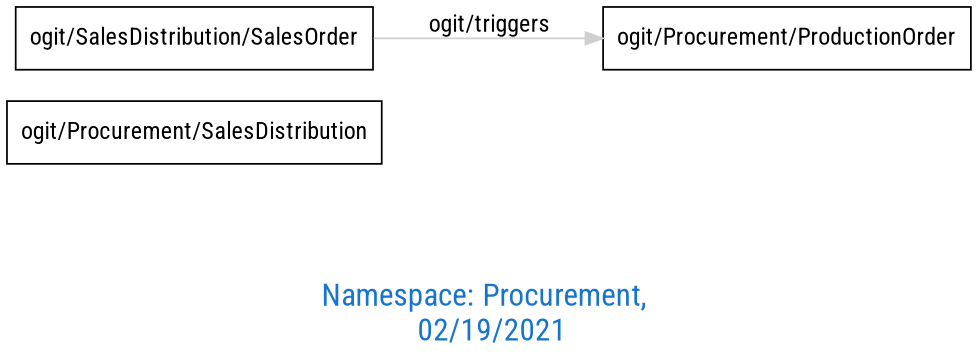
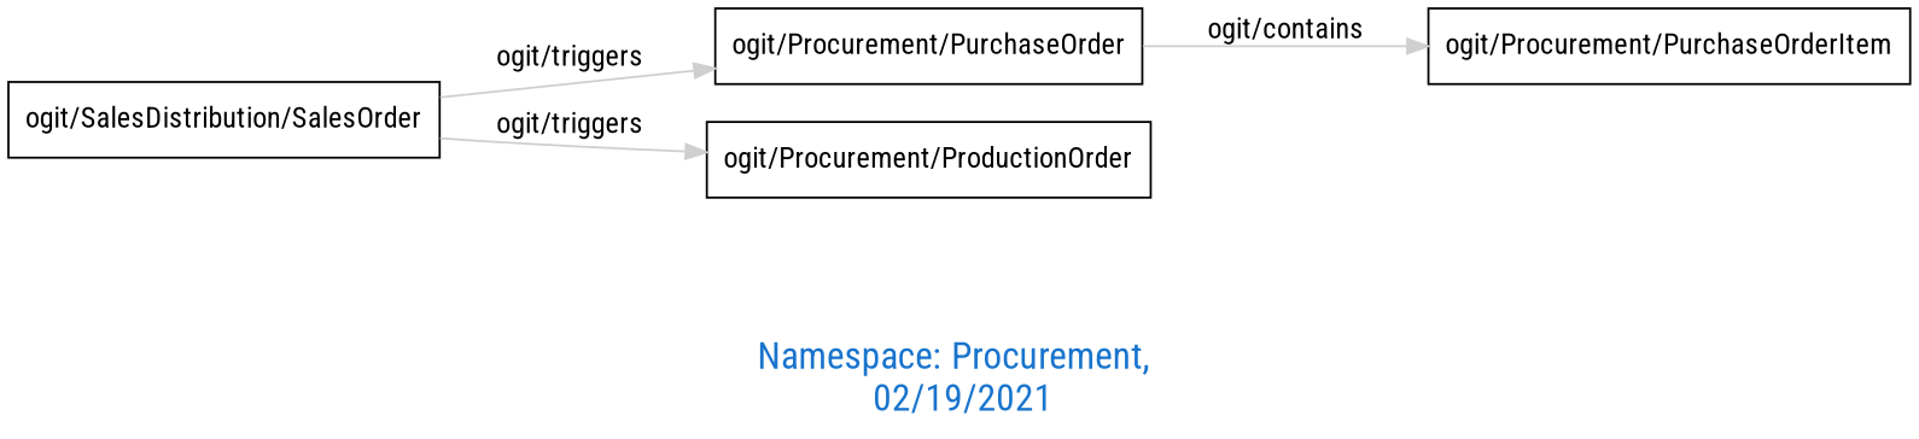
  digraph {
    fontcolor=dodgerblue3
    fontsize=18
    label="\n\n\nNamespace: Procurement, \n 02/19/2021"
    rankdir=LR
    fontname="Roboto Condensed"
    node [shape=polygon fontname="Roboto Condensed"]
    edge [color=gray81 fontname="Roboto Condensed"]
-   "ogit/Procurement/PurchaseOrderItem" [label="ogit/Procurement/SalesDistribution"]
+   "ogit/Procurement/PurchaseOrder"
+   "ogit/Procurement/PurchaseOrderItem"
    "ogit/SalesDistribution/SalesOrder"
    "ogit/Procurement/ProductionOrder"
+   "ogit/Procurement/PurchaseOrder" -> "ogit/Procurement/PurchaseOrderItem" [label="   ogit/contains    "]
+   "ogit/SalesDistribution/SalesOrder" -> "ogit/Procurement/PurchaseOrder" [label="   ogit/triggers    "]
    "ogit/SalesDistribution/SalesOrder" -> "ogit/Procurement/ProductionOrder" [label="   ogit/triggers    "]
  }
